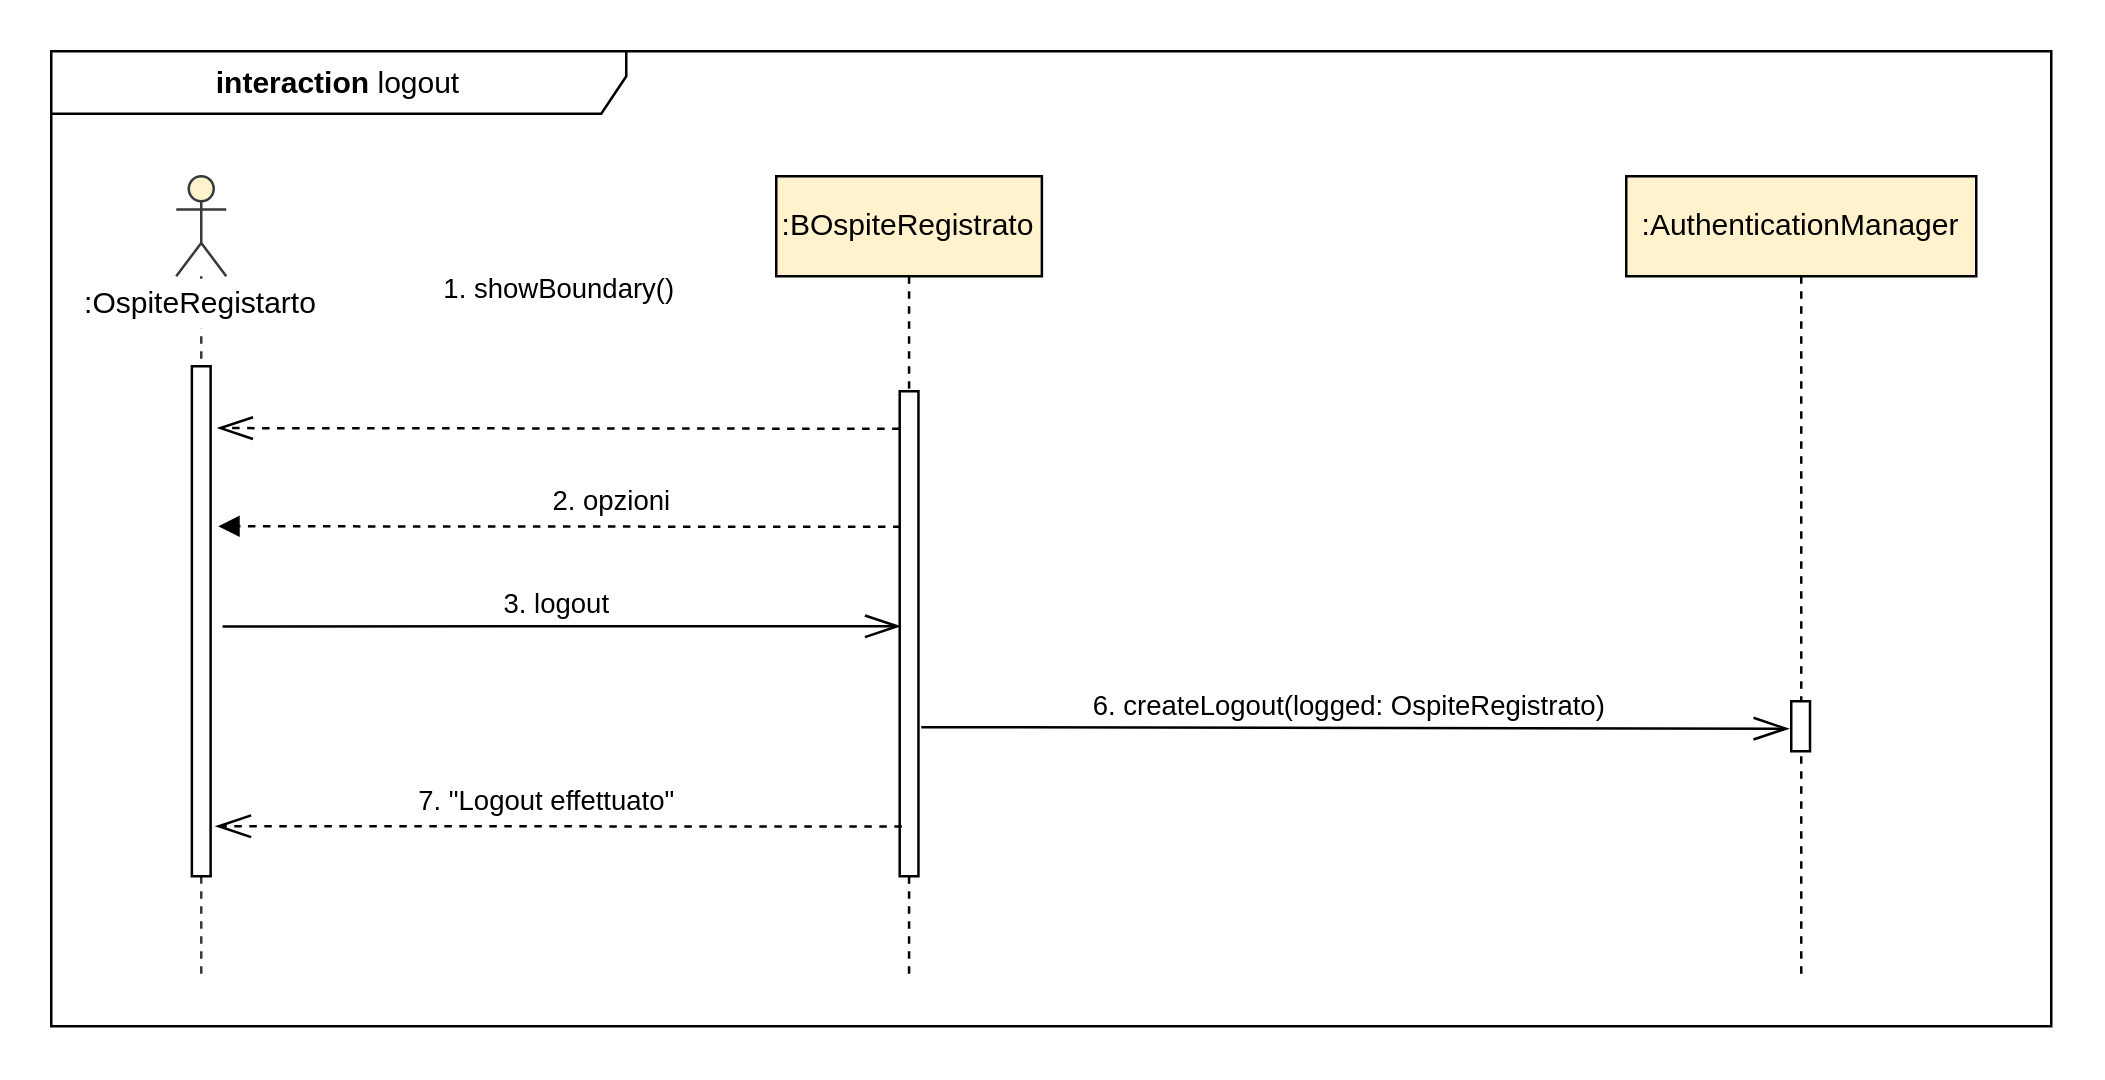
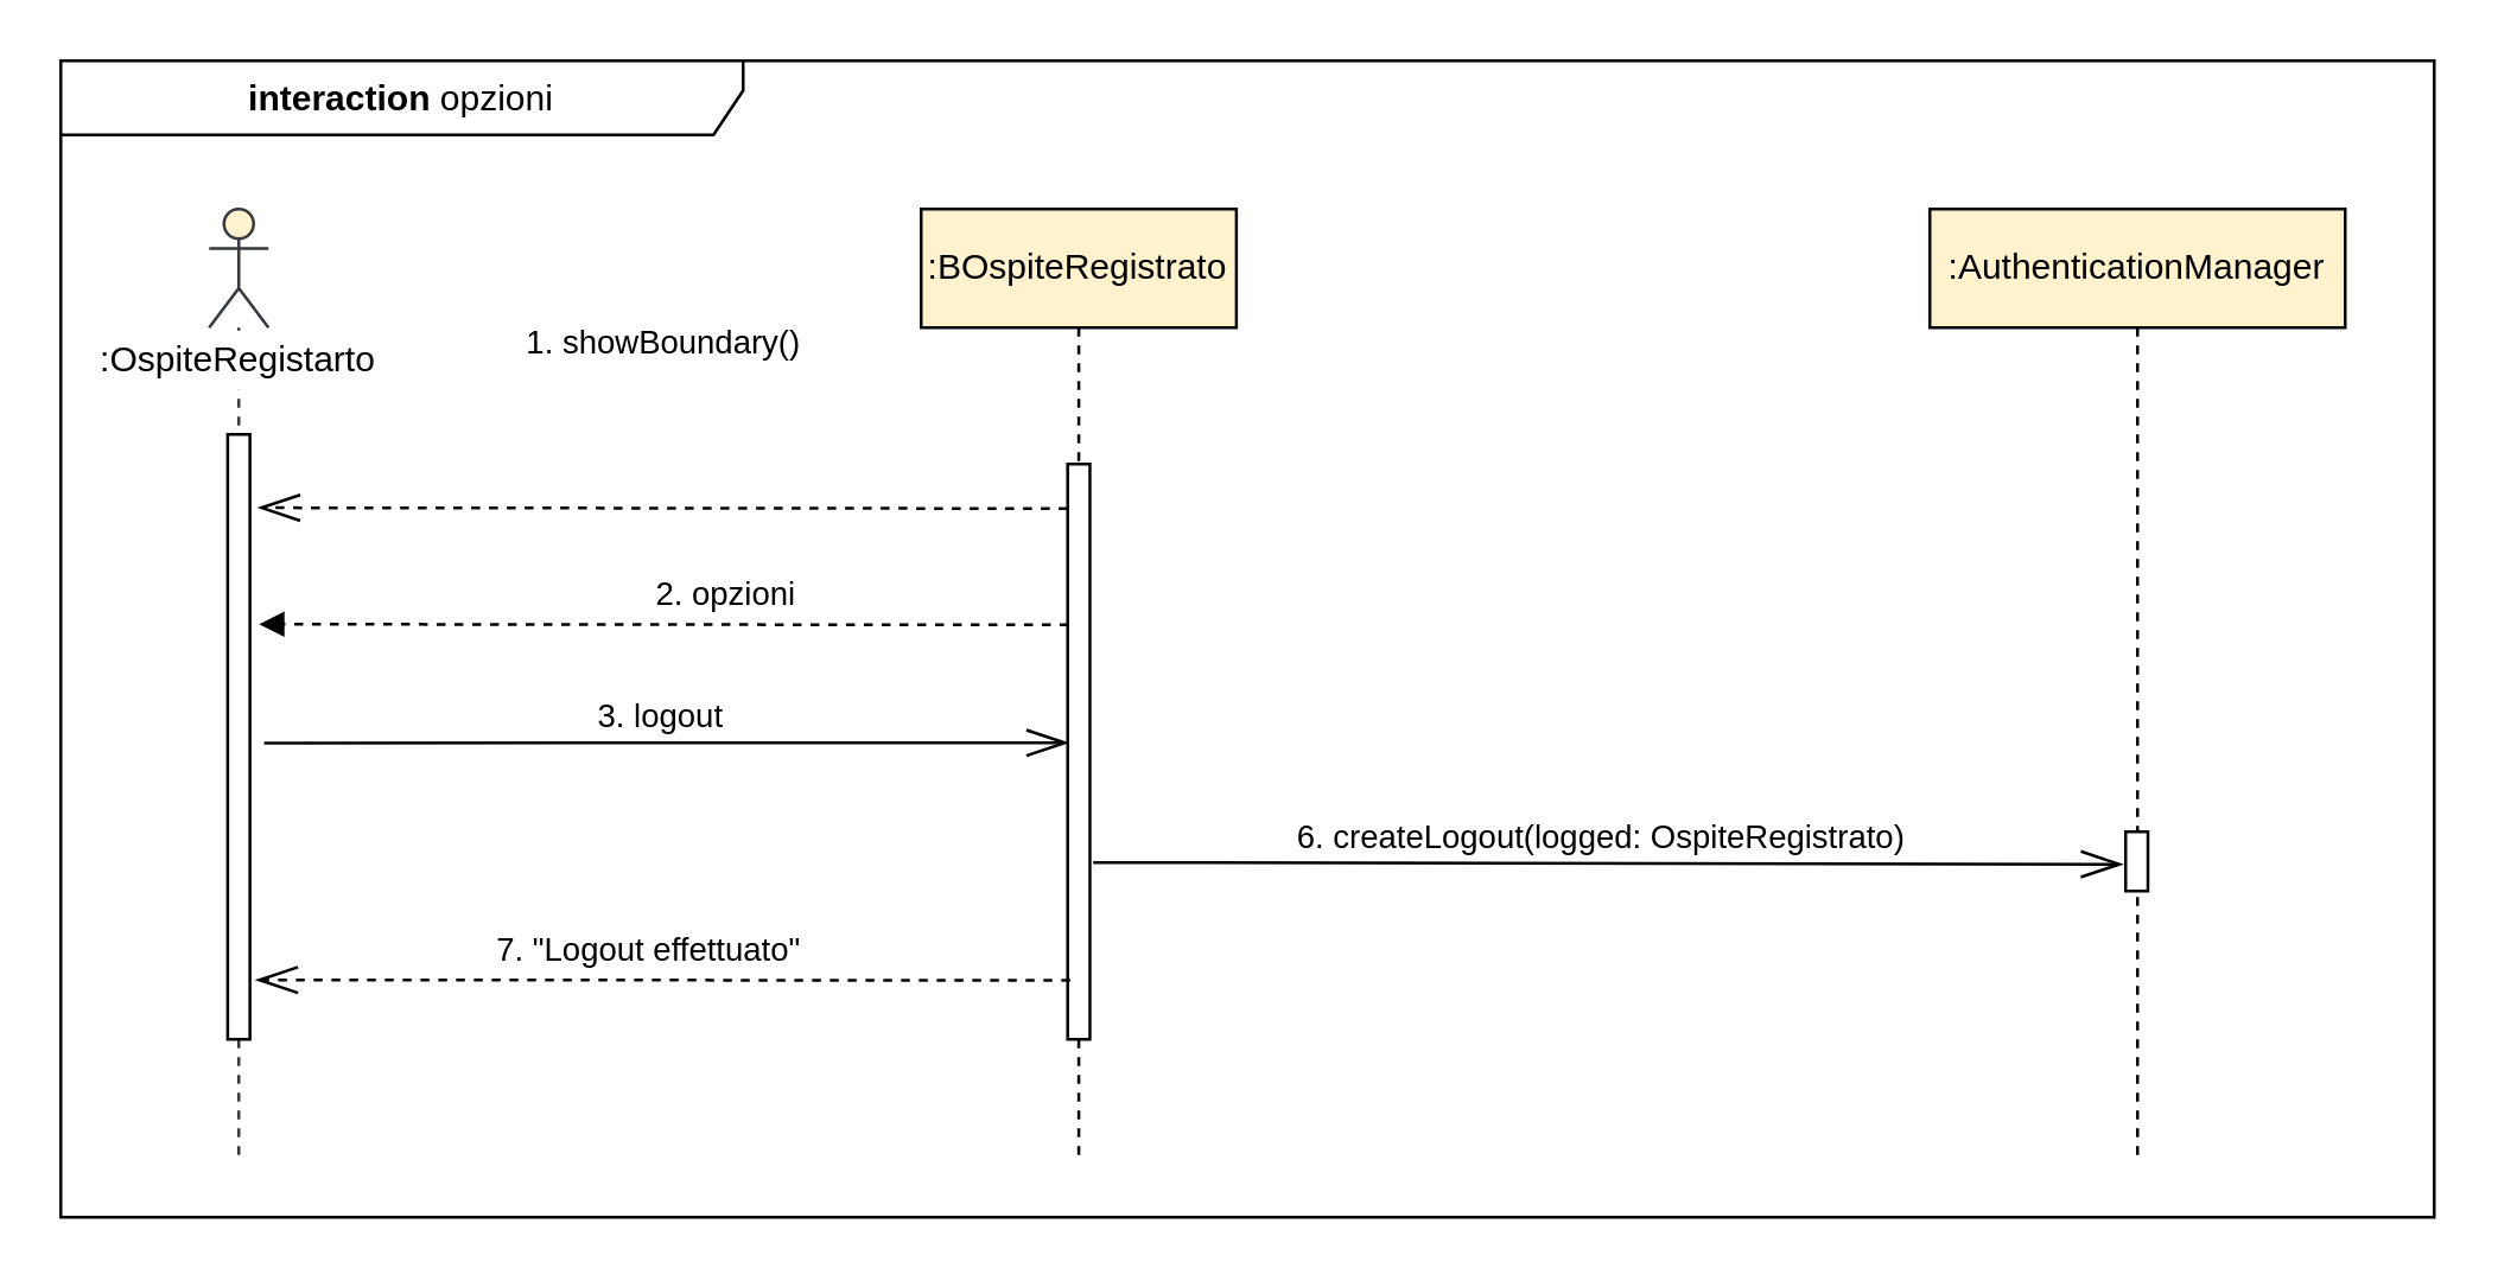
  <mxCell id="0" />
  <mxCell id="1" parent="0" />
- <mxCell id="2" value="&lt;b&gt;interaction &lt;/b&gt;logout" style="shape=umlFrame;whiteSpace=wrap;html=1;width=230;height=25;" parent="1" vertex="1"><mxGeometry x="20" y="20" width="800" height="390" as="geometry" /></mxCell>
+ <mxCell id="2" value="&lt;b&gt;interaction &lt;/b&gt;opzioni" style="shape=umlFrame;whiteSpace=wrap;html=1;width=230;height=25;" parent="1" vertex="1"><mxGeometry x="20" y="20" width="800" height="390" as="geometry" /></mxCell>
  <mxCell id="3" value=":BOspiteRegistrato" style="shape=umlLifeline;perimeter=lifelinePerimeter;whiteSpace=wrap;html=1;container=1;collapsible=0;recursiveResize=0;outlineConnect=0;fillColor=#FFF2CC;" parent="1" vertex="1"><mxGeometry x="310" y="70" width="106.25" height="320" as="geometry" /></mxCell>
  <mxCell id="4" value="" style="html=1;points=[];perimeter=orthogonalPerimeter;fillColor=#ffffff;" parent="3" vertex="1"><mxGeometry x="49.38" y="86" width="7.5" height="194" as="geometry" /></mxCell>
  <mxCell id="5" value="" style="shape=umlLifeline;participant=umlActor;perimeter=lifelinePerimeter;whiteSpace=wrap;html=1;container=1;collapsible=0;recursiveResize=0;verticalAlign=top;spacingTop=36;outlineConnect=0;strokeColor=#36393d;fillColor=#FFF2CC;" parent="1" vertex="1"><mxGeometry x="70" y="70" width="20" height="320" as="geometry" /></mxCell>
  <mxCell id="6" value="" style="html=1;points=[];perimeter=orthogonalPerimeter;fillColor=#ffffff;" parent="5" vertex="1"><mxGeometry x="6.25" y="76" width="7.5" height="204" as="geometry" /></mxCell>
  <mxCell id="7" value=":OspiteRegistarto" style="text;html=1;strokeColor=none;align=center;verticalAlign=middle;whiteSpace=wrap;rounded=0;fillColor=#ffffff;" parent="1" vertex="1"><mxGeometry x="50" y="111" width="60" height="20" as="geometry" /></mxCell>
  <mxCell id="8" value=":AuthenticationManager" style="shape=umlLifeline;perimeter=lifelinePerimeter;whiteSpace=wrap;html=1;container=1;collapsible=0;recursiveResize=0;outlineConnect=0;fillColor=#FFF2CC;" parent="1" vertex="1"><mxGeometry x="650" y="70" width="140" height="320" as="geometry" /></mxCell>
  <mxCell id="9" value="" style="html=1;points=[];perimeter=orthogonalPerimeter;fillColor=#ffffff;" parent="8" vertex="1"><mxGeometry x="66" y="210" width="7.5" height="20" as="geometry" /></mxCell>
  <mxCell id="10" value="&lt;font style=&quot;font-size: 11px&quot;&gt;7. &quot;Logout effettuato&quot;&lt;/font&gt;" style="text;html=1;align=center;verticalAlign=middle;resizable=0;points=[];autosize=1;" parent="1" vertex="1"><mxGeometry x="158.03" y="310" width="120" height="20" as="geometry" /></mxCell>
  <mxCell id="11" value="" style="endArrow=openThin;dashed=1;endFill=0;endSize=12;html=1;entryX=1.011;entryY=0.922;entryDx=0;entryDy=0;entryPerimeter=0;" parent="1" edge="1"><mxGeometry width="160" relative="1" as="geometry"><mxPoint x="360.23" y="330.09" as="sourcePoint" /><mxPoint x="85.832" y="329.998" as="targetPoint" /><Array as="points" /></mxGeometry></mxCell>
  <mxCell id="12" value="&lt;span style=&quot;font-size: 11px&quot;&gt;1. showBoundary()&lt;/span&gt;" style="text;html=1;align=center;verticalAlign=middle;resizable=0;points=[];autosize=1;" parent="1" vertex="1"><mxGeometry x="168.03" y="105" width="110" height="20" as="geometry" /></mxCell>
  <mxCell id="13" value="" style="endArrow=openThin;dashed=1;endFill=0;endSize=12;html=1;entryX=0.974;entryY=0.698;entryDx=0;entryDy=0;entryPerimeter=0;startSize=8;" parent="1" edge="1"><mxGeometry width="160" relative="1" as="geometry"><mxPoint x="359.35" y="171" as="sourcePoint" /><mxPoint x="86.585" y="170.74" as="targetPoint" /><Array as="points" /></mxGeometry></mxCell>
  <mxCell id="14" value="&lt;span style=&quot;font-size: 11px&quot;&gt;2. opzioni&lt;/span&gt;" style="text;html=1;align=center;verticalAlign=middle;resizable=0;points=[];autosize=1;" parent="1" vertex="1"><mxGeometry x="214.48" y="190" width="60" height="20" as="geometry" /></mxCell>
  <mxCell id="15" value="" style="endArrow=block;dashed=1;endFill=1;endSize=6;html=1;startSize=8;exitX=-0.14;exitY=0.06;exitDx=0;exitDy=0;exitPerimeter=0;" parent="1" edge="1"><mxGeometry width="160" relative="1" as="geometry"><mxPoint x="359.68" y="210.24" as="sourcePoint" /><mxPoint x="86.78" y="210" as="targetPoint" /><Array as="points" /></mxGeometry></mxCell>
  <mxCell id="16" value="3. logout" style="html=1;verticalAlign=bottom;startArrow=none;endArrow=openThin;startSize=6;startFill=0;endFill=0;endSize=12;exitX=1.011;exitY=0.616;exitDx=0;exitDy=0;exitPerimeter=0;entryX=-0.151;entryY=0.104;entryDx=0;entryDy=0;entryPerimeter=0;" parent="1" edge="1"><mxGeometry x="-0.016" relative="1" as="geometry"><mxPoint x="88.532" y="250.064" as="sourcePoint" /><mxPoint x="359.598" y="250.016" as="targetPoint" /><mxPoint as="offset" /></mxGeometry></mxCell>
  <mxCell id="17" value="6. createLogout(logged: OspiteRegistrato)" style="html=1;verticalAlign=bottom;startArrow=none;endArrow=openThin;startSize=6;startFill=0;endFill=0;endSize=12;exitX=0.989;exitY=0.856;exitDx=0;exitDy=0;exitPerimeter=0;entryX=0.133;entryY=0.183;entryDx=0;entryDy=0;entryPerimeter=0;" edge="1" parent="1"><mxGeometry x="-0.016" relative="1" as="geometry"><mxPoint x="367.998" y="290.36" as="sourcePoint" /><mxPoint x="714.997" y="290.98" as="targetPoint" /><mxPoint as="offset" /></mxGeometry></mxCell>
